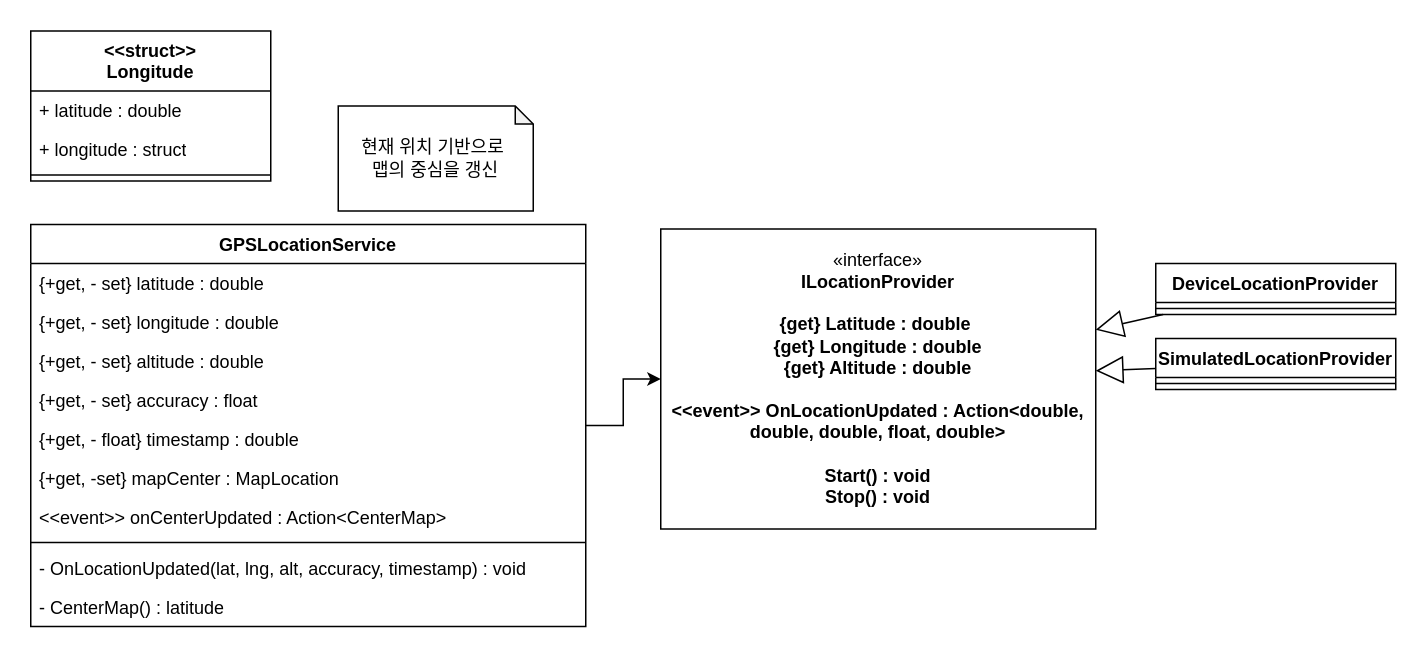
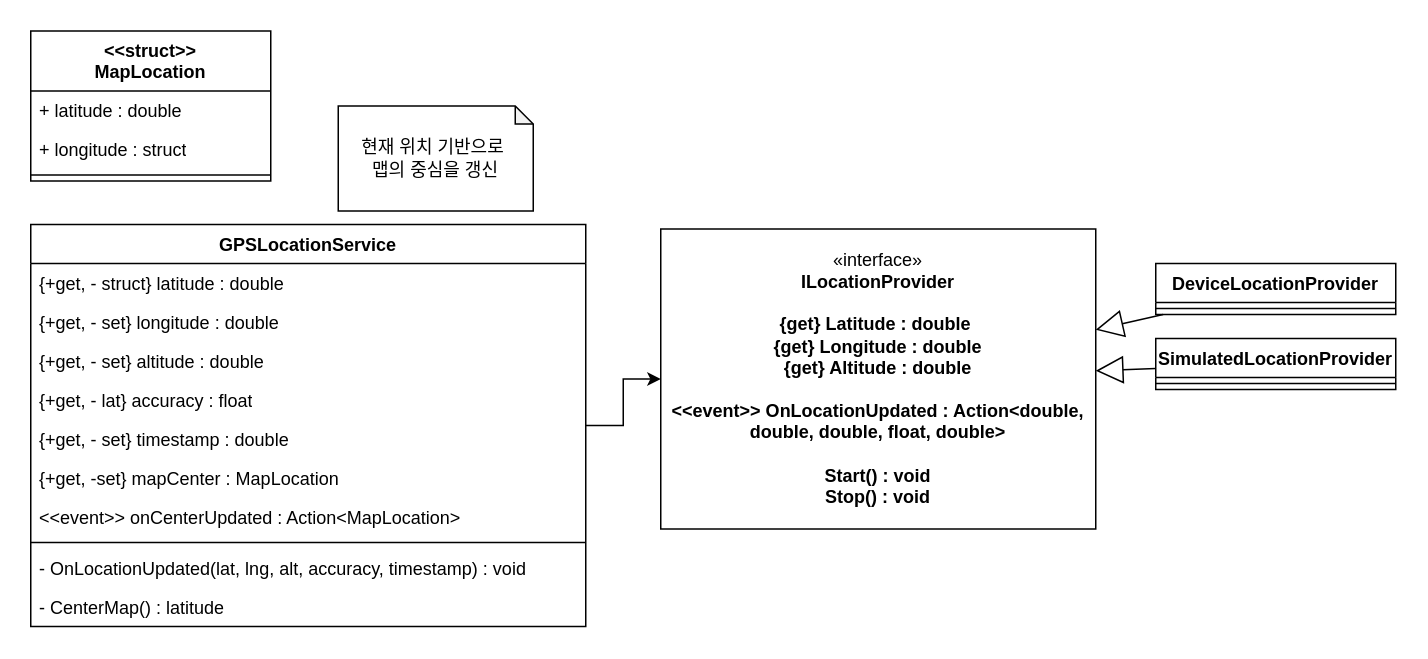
  <mxCell id="0" />
  <mxCell id="1" parent="0" />
  <mxCell id="2" value="DeviceLocationProvider" style="swimlane;fontStyle=1;align=center;verticalAlign=top;childLayout=stackLayout;horizontal=1;startSize=26;horizontalStack=0;resizeParent=1;resizeParentMax=0;resizeLast=0;collapsible=1;marginBottom=0;whiteSpace=wrap;html=1;" vertex="1" parent="1"><mxGeometry x="770" y="175" width="160" height="34" as="geometry" /></mxCell>
  <mxCell id="3" value="" style="line;strokeWidth=1;fillColor=none;align=left;verticalAlign=middle;spacingTop=-1;spacingLeft=3;spacingRight=3;rotatable=0;labelPosition=right;points=[];portConstraint=eastwest;strokeColor=inherit;" vertex="1" parent="2"><mxGeometry y="26" width="160" height="8" as="geometry" /></mxCell>
  <mxCell id="4" value="SimulatedLocationProvider" style="swimlane;fontStyle=1;align=center;verticalAlign=top;childLayout=stackLayout;horizontal=1;startSize=26;horizontalStack=0;resizeParent=1;resizeParentMax=0;resizeLast=0;collapsible=1;marginBottom=0;whiteSpace=wrap;html=1;" vertex="1" parent="1"><mxGeometry x="770" y="225" width="160" height="34" as="geometry" /></mxCell>
  <mxCell id="5" value="" style="line;strokeWidth=1;fillColor=none;align=left;verticalAlign=middle;spacingTop=-1;spacingLeft=3;spacingRight=3;rotatable=0;labelPosition=right;points=[];portConstraint=eastwest;strokeColor=inherit;" vertex="1" parent="4"><mxGeometry y="26" width="160" height="8" as="geometry" /></mxCell>
  <mxCell id="6" value="«interface»&lt;br&gt;&lt;b&gt;ILocationProvider&lt;/b&gt;&lt;div&gt;&lt;b&gt;&lt;br&gt;&lt;/b&gt;&lt;/div&gt;&lt;div&gt;&lt;b&gt;{get} Latitude : double&amp;nbsp;&lt;/b&gt;&lt;/div&gt;&lt;div&gt;&lt;b&gt;{get} Longitude : double&lt;/b&gt;&lt;/div&gt;&lt;div&gt;&lt;b&gt;{get} Altitude : double&lt;/b&gt;&lt;/div&gt;&lt;div&gt;&lt;b&gt;&lt;br&gt;&lt;/b&gt;&lt;/div&gt;&lt;div&gt;&lt;b&gt;&amp;lt;&amp;lt;event&amp;gt;&amp;gt; OnLocationUpdated : Action&amp;lt;double, double, double, float, double&amp;gt;&lt;/b&gt;&lt;/div&gt;&lt;div&gt;&lt;b&gt;&lt;br&gt;&lt;/b&gt;&lt;/div&gt;&lt;div&gt;&lt;b&gt;Start() : void&lt;/b&gt;&lt;/div&gt;&lt;div&gt;&lt;b&gt;Stop() : void&lt;/b&gt;&lt;/div&gt;" style="html=1;whiteSpace=wrap;" vertex="1" parent="1"><mxGeometry x="440" y="152" width="290" height="200" as="geometry" /></mxCell>
  <mxCell id="7" value="" style="endArrow=block;endSize=16;endFill=0;html=1;rounded=0;" edge="1" parent="1" source="2" target="6"><mxGeometry width="160" relative="1" as="geometry"><mxPoint x="760" y="375" as="sourcePoint" /><mxPoint x="920" y="375" as="targetPoint" /></mxGeometry></mxCell>
  <mxCell id="8" value="" style="endArrow=block;endSize=16;endFill=0;html=1;rounded=0;" edge="1" parent="1" source="4" target="6"><mxGeometry width="160" relative="1" as="geometry"><mxPoint x="917" y="188" as="sourcePoint" /><mxPoint x="830" y="185" as="targetPoint" /></mxGeometry></mxCell>
  <mxCell id="9" style="edgeStyle=orthogonalEdgeStyle;rounded=0;orthogonalLoop=1;jettySize=auto;html=1;" edge="1" parent="1" source="10" target="6"><mxGeometry relative="1" as="geometry" /></mxCell>
  <mxCell id="10" value="GPSLocationService" style="swimlane;fontStyle=1;align=center;verticalAlign=top;childLayout=stackLayout;horizontal=1;startSize=26;horizontalStack=0;resizeParent=1;resizeParentMax=0;resizeLast=0;collapsible=1;marginBottom=0;whiteSpace=wrap;html=1;" vertex="1" parent="1"><mxGeometry x="20" y="149" width="370" height="268" as="geometry" /></mxCell>
- <mxCell id="11" value="{+get, - set} latitude : double" style="text;strokeColor=none;fillColor=none;align=left;verticalAlign=top;spacingLeft=4;spacingRight=4;overflow=hidden;rotatable=0;points=[[0,0.5],[1,0.5]];portConstraint=eastwest;whiteSpace=wrap;html=1;" vertex="1" parent="10"><mxGeometry y="26" width="370" height="26" as="geometry" /></mxCell>
+ <mxCell id="11" value="{+get, - struct} latitude : double" style="text;strokeColor=none;fillColor=none;align=left;verticalAlign=top;spacingLeft=4;spacingRight=4;overflow=hidden;rotatable=0;points=[[0,0.5],[1,0.5]];portConstraint=eastwest;whiteSpace=wrap;html=1;" vertex="1" parent="10"><mxGeometry y="26" width="370" height="26" as="geometry" /></mxCell>
  <mxCell id="12" value="{+get, - set} longitude : double" style="text;strokeColor=none;fillColor=none;align=left;verticalAlign=top;spacingLeft=4;spacingRight=4;overflow=hidden;rotatable=0;points=[[0,0.5],[1,0.5]];portConstraint=eastwest;whiteSpace=wrap;html=1;" vertex="1" parent="10"><mxGeometry y="52" width="370" height="26" as="geometry" /></mxCell>
  <mxCell id="13" value="{+get, - set} altitude : double" style="text;strokeColor=none;fillColor=none;align=left;verticalAlign=top;spacingLeft=4;spacingRight=4;overflow=hidden;rotatable=0;points=[[0,0.5],[1,0.5]];portConstraint=eastwest;whiteSpace=wrap;html=1;" vertex="1" parent="10"><mxGeometry y="78" width="370" height="26" as="geometry" /></mxCell>
- <mxCell id="14" value="{+get, - set} accuracy : float" style="text;strokeColor=none;fillColor=none;align=left;verticalAlign=top;spacingLeft=4;spacingRight=4;overflow=hidden;rotatable=0;points=[[0,0.5],[1,0.5]];portConstraint=eastwest;whiteSpace=wrap;html=1;" vertex="1" parent="10"><mxGeometry y="104" width="370" height="26" as="geometry" /></mxCell>
- <mxCell id="15" value="{+get, - float} timestamp : double" style="text;strokeColor=none;fillColor=none;align=left;verticalAlign=top;spacingLeft=4;spacingRight=4;overflow=hidden;rotatable=0;points=[[0,0.5],[1,0.5]];portConstraint=eastwest;whiteSpace=wrap;html=1;" vertex="1" parent="10"><mxGeometry y="130" width="370" height="26" as="geometry" /></mxCell>
+ <mxCell id="14" value="{+get, - lat} accuracy : float" style="text;strokeColor=none;fillColor=none;align=left;verticalAlign=top;spacingLeft=4;spacingRight=4;overflow=hidden;rotatable=0;points=[[0,0.5],[1,0.5]];portConstraint=eastwest;whiteSpace=wrap;html=1;" vertex="1" parent="10"><mxGeometry y="104" width="370" height="26" as="geometry" /></mxCell>
+ <mxCell id="15" value="{+get, - set} timestamp : double" style="text;strokeColor=none;fillColor=none;align=left;verticalAlign=top;spacingLeft=4;spacingRight=4;overflow=hidden;rotatable=0;points=[[0,0.5],[1,0.5]];portConstraint=eastwest;whiteSpace=wrap;html=1;" vertex="1" parent="10"><mxGeometry y="130" width="370" height="26" as="geometry" /></mxCell>
  <mxCell id="16" value="{+get, -set} mapCenter : MapLocation" style="text;strokeColor=none;fillColor=none;align=left;verticalAlign=top;spacingLeft=4;spacingRight=4;overflow=hidden;rotatable=0;points=[[0,0.5],[1,0.5]];portConstraint=eastwest;whiteSpace=wrap;html=1;" vertex="1" parent="10"><mxGeometry y="156" width="370" height="26" as="geometry" /></mxCell>
- <mxCell id="17" value="&amp;lt;&amp;lt;event&amp;gt;&amp;gt; onCenterUpdated : Action&amp;lt;CenterMap&amp;gt;" style="text;strokeColor=none;fillColor=none;align=left;verticalAlign=top;spacingLeft=4;spacingRight=4;overflow=hidden;rotatable=0;points=[[0,0.5],[1,0.5]];portConstraint=eastwest;whiteSpace=wrap;html=1;" vertex="1" parent="10"><mxGeometry y="182" width="370" height="26" as="geometry" /></mxCell>
+ <mxCell id="17" value="&amp;lt;&amp;lt;event&amp;gt;&amp;gt; onCenterUpdated : Action&amp;lt;MapLocation&amp;gt;" style="text;strokeColor=none;fillColor=none;align=left;verticalAlign=top;spacingLeft=4;spacingRight=4;overflow=hidden;rotatable=0;points=[[0,0.5],[1,0.5]];portConstraint=eastwest;whiteSpace=wrap;html=1;" vertex="1" parent="10"><mxGeometry y="182" width="370" height="26" as="geometry" /></mxCell>
  <mxCell id="18" value="" style="line;strokeWidth=1;fillColor=none;align=left;verticalAlign=middle;spacingTop=-1;spacingLeft=3;spacingRight=3;rotatable=0;labelPosition=right;points=[];portConstraint=eastwest;strokeColor=inherit;" vertex="1" parent="10"><mxGeometry y="208" width="370" height="8" as="geometry" /></mxCell>
  <mxCell id="19" value="- OnLocationUpdated(lat, lng, alt, accuracy, timestamp) : void" style="text;strokeColor=none;fillColor=none;align=left;verticalAlign=top;spacingLeft=4;spacingRight=4;overflow=hidden;rotatable=0;points=[[0,0.5],[1,0.5]];portConstraint=eastwest;whiteSpace=wrap;html=1;" vertex="1" parent="10"><mxGeometry y="216" width="370" height="26" as="geometry" /></mxCell>
  <mxCell id="20" value="- CenterMap() : latitude" style="text;strokeColor=none;fillColor=none;align=left;verticalAlign=top;spacingLeft=4;spacingRight=4;overflow=hidden;rotatable=0;points=[[0,0.5],[1,0.5]];portConstraint=eastwest;whiteSpace=wrap;html=1;" vertex="1" parent="10"><mxGeometry y="242" width="370" height="26" as="geometry" /></mxCell>
  <mxCell id="21" value="현재 위치 기반으로&amp;nbsp;&lt;div&gt;맵의 중심을 갱신&lt;/div&gt;" style="shape=note;whiteSpace=wrap;html=1;backgroundOutline=1;darkOpacity=0.05;size=12;" vertex="1" parent="1"><mxGeometry x="225" y="70" width="130" height="70" as="geometry" /></mxCell>
- <mxCell id="22" value="&lt;div&gt;&amp;lt;&amp;lt;struct&amp;gt;&amp;gt;&lt;/div&gt;Longitude" style="swimlane;fontStyle=1;align=center;verticalAlign=top;childLayout=stackLayout;horizontal=1;startSize=40;horizontalStack=0;resizeParent=1;resizeParentMax=0;resizeLast=0;collapsible=1;marginBottom=0;whiteSpace=wrap;html=1;" vertex="1" parent="1"><mxGeometry x="20" y="20" width="160" height="100" as="geometry" /></mxCell>
+ <mxCell id="22" value="&lt;div&gt;&amp;lt;&amp;lt;struct&amp;gt;&amp;gt;&lt;/div&gt;MapLocation" style="swimlane;fontStyle=1;align=center;verticalAlign=top;childLayout=stackLayout;horizontal=1;startSize=40;horizontalStack=0;resizeParent=1;resizeParentMax=0;resizeLast=0;collapsible=1;marginBottom=0;whiteSpace=wrap;html=1;" vertex="1" parent="1"><mxGeometry x="20" y="20" width="160" height="100" as="geometry" /></mxCell>
  <mxCell id="23" value="+ latitude : double" style="text;strokeColor=none;fillColor=none;align=left;verticalAlign=top;spacingLeft=4;spacingRight=4;overflow=hidden;rotatable=0;points=[[0,0.5],[1,0.5]];portConstraint=eastwest;whiteSpace=wrap;html=1;" vertex="1" parent="22"><mxGeometry y="40" width="160" height="26" as="geometry" /></mxCell>
  <mxCell id="24" value="+ longitude : struct" style="text;strokeColor=none;fillColor=none;align=left;verticalAlign=top;spacingLeft=4;spacingRight=4;overflow=hidden;rotatable=0;points=[[0,0.5],[1,0.5]];portConstraint=eastwest;whiteSpace=wrap;html=1;" vertex="1" parent="22"><mxGeometry y="66" width="160" height="26" as="geometry" /></mxCell>
  <mxCell id="25" value="" style="line;strokeWidth=1;fillColor=none;align=left;verticalAlign=middle;spacingTop=-1;spacingLeft=3;spacingRight=3;rotatable=0;labelPosition=right;points=[];portConstraint=eastwest;strokeColor=inherit;" vertex="1" parent="22"><mxGeometry y="92" width="160" height="8" as="geometry" /></mxCell>
